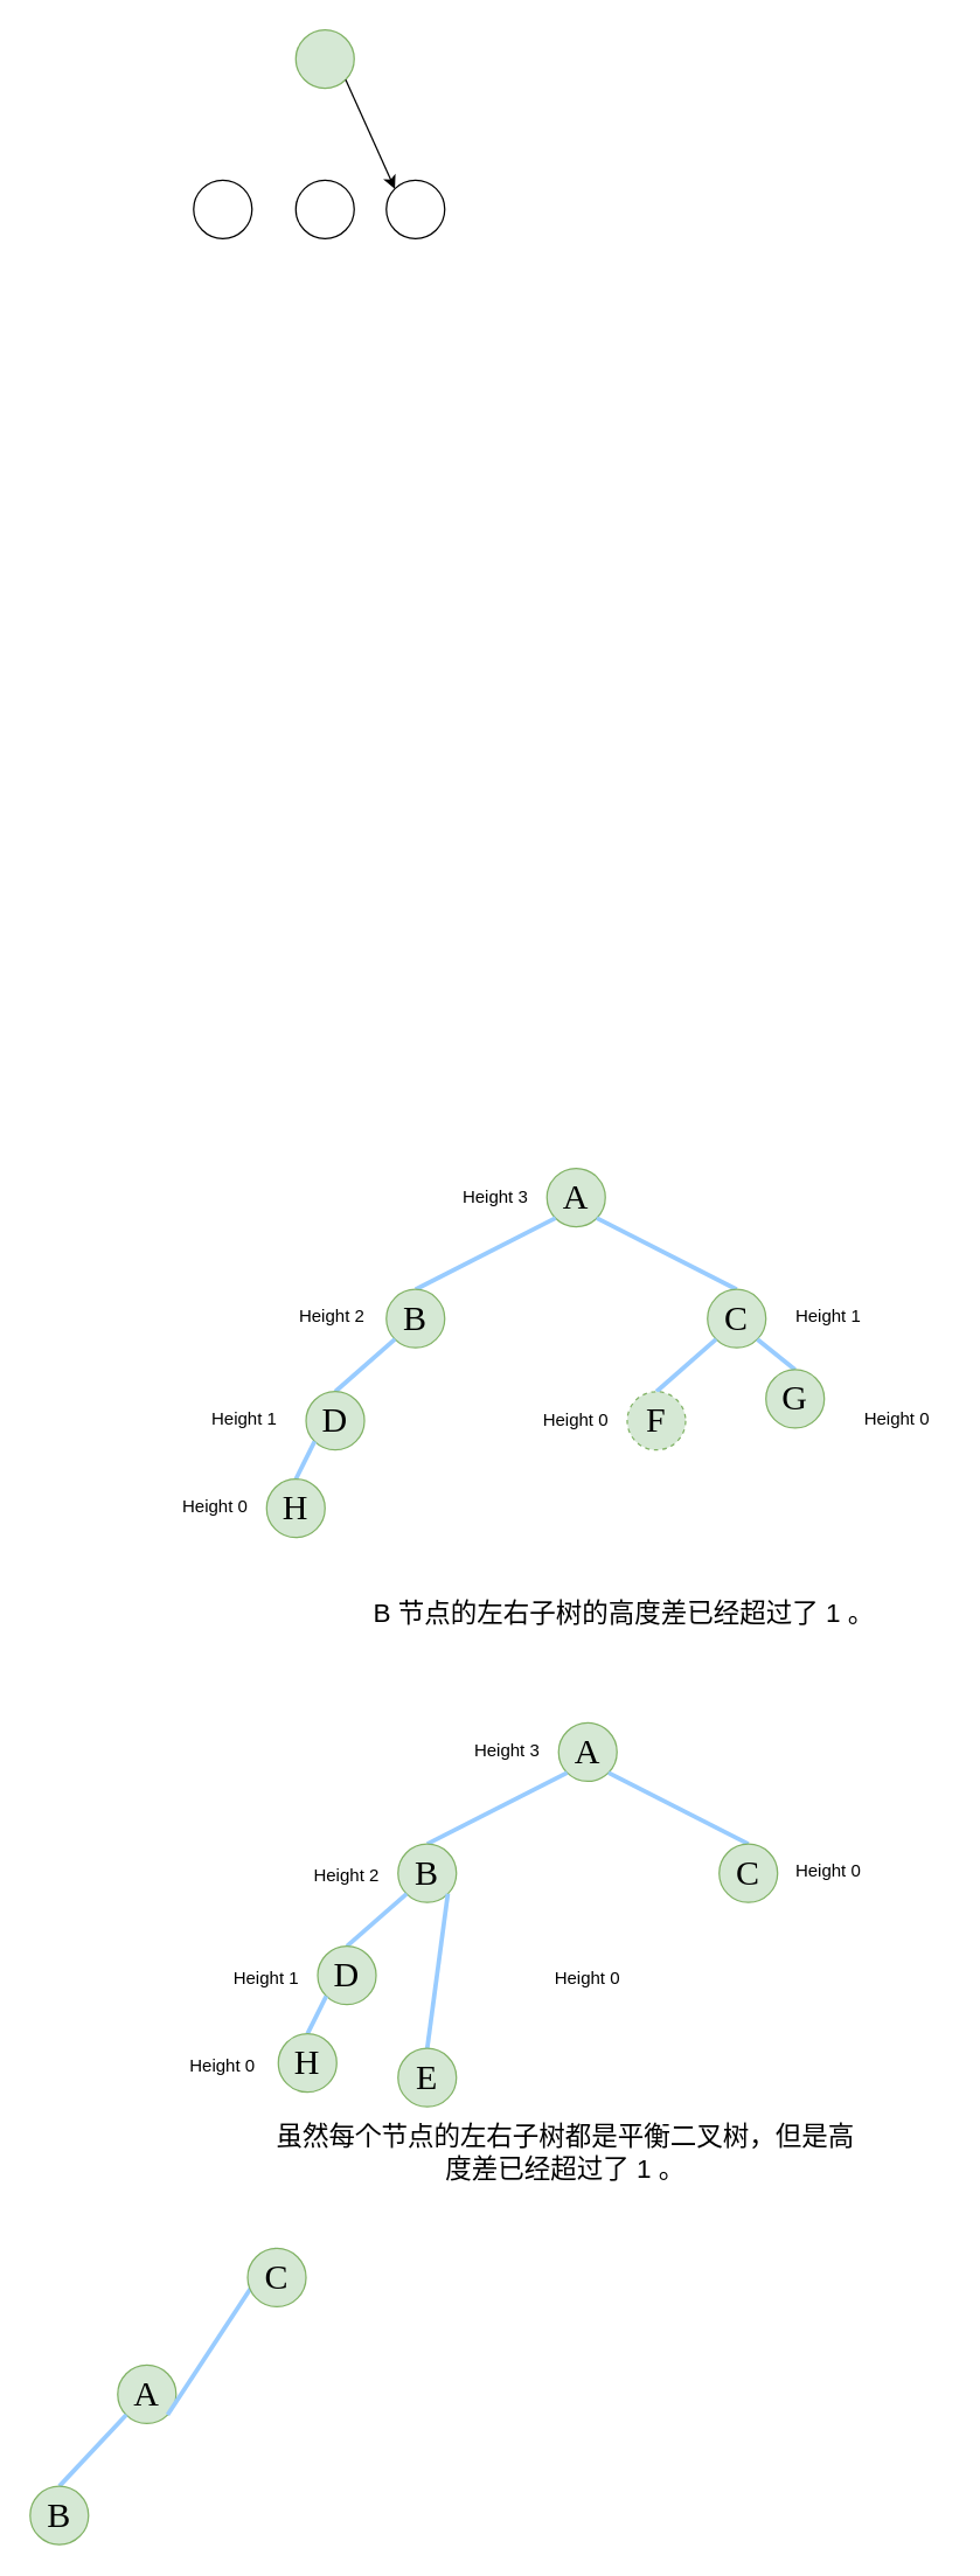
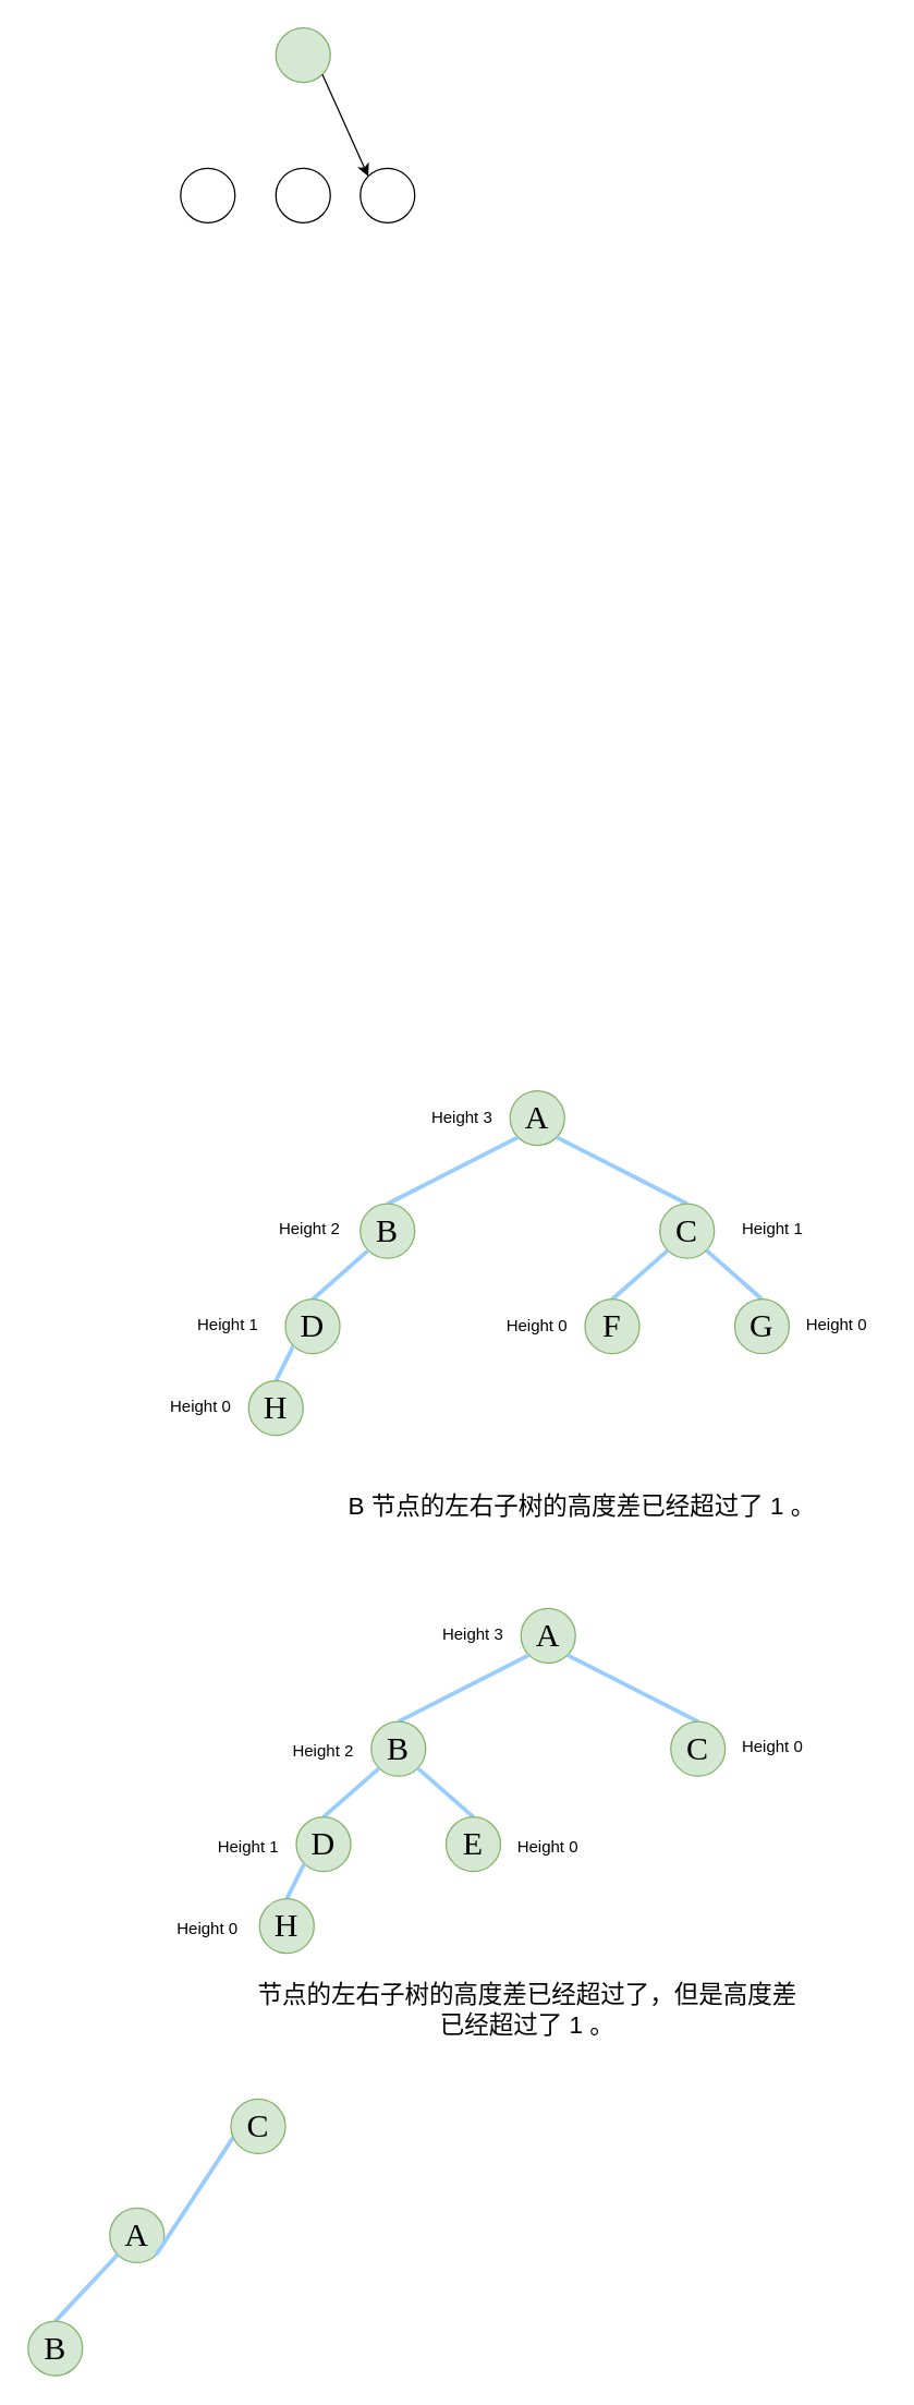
  <mxCell id="0" />
  <mxCell id="1" parent="0" />
  <mxCell id="2" value="" style="ellipse;whiteSpace=wrap;html=1;aspect=fixed;fillColor=#d5e8d4;strokeColor=#82b366;" vertex="1" parent="1"><mxGeometry x="202" y="20" width="40" height="40" as="geometry" /></mxCell>
  <mxCell id="3" style="edgeStyle=none;rounded=0;jumpStyle=none;orthogonalLoop=1;jettySize=auto;html=1;entryX=1;entryY=1;entryDx=0;entryDy=0;endArrow=none;endFill=0;strokeWidth=1;startArrow=classic;startFill=1;exitX=0;exitY=0;exitDx=0;exitDy=0;" edge="1" parent="1" source="4" target="2"><mxGeometry x="90" y="110" as="geometry"><mxPoint x="272" y="130" as="sourcePoint" /></mxGeometry></mxCell>
  <mxCell id="4" value="" style="ellipse;whiteSpace=wrap;html=1;aspect=fixed;fillColor=#FFFFFF;" vertex="1" parent="1"><mxGeometry x="264" y="123" width="40" height="40" as="geometry" /></mxCell>
  <mxCell id="5" value="" style="ellipse;whiteSpace=wrap;html=1;aspect=fixed;fillColor=#FFFFFF;" vertex="1" parent="1"><mxGeometry x="202" y="123" width="40" height="40" as="geometry" /></mxCell>
  <mxCell id="6" value="" style="ellipse;whiteSpace=wrap;html=1;aspect=fixed;fillColor=#FFFFFF;" vertex="1" parent="1"><mxGeometry x="132" y="123" width="40" height="40" as="geometry" /></mxCell>
  <mxCell id="7" value="&lt;font style=&quot;font-size: 24px&quot; face=&quot;Lucida Console&quot;&gt;A&lt;/font&gt;" style="ellipse;whiteSpace=wrap;html=1;aspect=fixed;fillColor=#d5e8d4;strokeColor=#82b366;" vertex="1" parent="1"><mxGeometry x="374" y="800" width="40" height="40" as="geometry" /></mxCell>
  <mxCell id="8" style="edgeStyle=none;rounded=0;jumpStyle=none;orthogonalLoop=1;jettySize=auto;html=1;exitX=0.5;exitY=0;exitDx=0;exitDy=0;entryX=1;entryY=1;entryDx=0;entryDy=0;endArrow=none;endFill=0;strokeColor=#99CCFF;strokeWidth=3;" edge="1" parent="1" source="9" target="7"><mxGeometry x="310" y="870" as="geometry" /></mxCell>
  <mxCell id="9" value="&lt;font style=&quot;font-size: 24px&quot; face=&quot;Lucida Console&quot;&gt;C&lt;/font&gt;" style="ellipse;whiteSpace=wrap;html=1;aspect=fixed;fillColor=#d5e8d4;strokeColor=#82b366;" vertex="1" parent="1"><mxGeometry x="484" y="883" width="40" height="40" as="geometry" /></mxCell>
  <mxCell id="10" style="edgeStyle=none;rounded=0;jumpStyle=none;orthogonalLoop=1;jettySize=auto;html=1;exitX=0.5;exitY=0;exitDx=0;exitDy=0;entryX=0;entryY=1;entryDx=0;entryDy=0;endArrow=none;endFill=0;strokeColor=#99CCFF;strokeWidth=3;" edge="1" parent="1" source="11" target="7"><mxGeometry x="310" y="870" as="geometry" /></mxCell>
  <mxCell id="11" value="&lt;font style=&quot;font-size: 24px&quot; face=&quot;Lucida Console&quot;&gt;B&lt;/font&gt;" style="ellipse;whiteSpace=wrap;html=1;aspect=fixed;fillColor=#d5e8d4;strokeColor=#82b366;" vertex="1" parent="1"><mxGeometry x="264" y="883" width="40" height="40" as="geometry" /></mxCell>
  <mxCell id="12" style="edgeStyle=none;rounded=0;jumpStyle=none;orthogonalLoop=1;jettySize=auto;html=1;exitX=0.5;exitY=0;exitDx=0;exitDy=0;entryX=0;entryY=1;entryDx=0;entryDy=0;endArrow=none;endFill=0;strokeColor=#99CCFF;strokeWidth=3;" edge="1" parent="1" source="13" target="11"><mxGeometry x="310" y="870" as="geometry" /></mxCell>
  <mxCell id="13" value="&lt;font style=&quot;font-size: 24px&quot; face=&quot;Lucida Console&quot;&gt;D&lt;/font&gt;" style="ellipse;whiteSpace=wrap;html=1;aspect=fixed;fillColor=#d5e8d4;strokeColor=#82b366;" vertex="1" parent="1"><mxGeometry x="209" y="953" width="40" height="40" as="geometry" /></mxCell>
  <mxCell id="14" style="rounded=0;orthogonalLoop=1;jettySize=auto;html=1;exitX=0.5;exitY=0;exitDx=0;exitDy=0;entryX=0;entryY=1;entryDx=0;entryDy=0;endArrow=none;endFill=0;jumpStyle=none;fillColor=#dae8fc;strokeWidth=3;strokeColor=#99CCFF;" edge="1" parent="1" source="19" target="13"><mxGeometry x="310" y="1023" as="geometry" /></mxCell>
  <mxCell id="15" style="edgeStyle=none;rounded=0;jumpStyle=none;orthogonalLoop=1;jettySize=auto;html=1;exitX=0.5;exitY=0;exitDx=0;exitDy=0;entryX=1;entryY=1;entryDx=0;entryDy=0;endArrow=none;endFill=0;strokeColor=#99CCFF;strokeWidth=3;" edge="1" parent="1" source="16" target="9"><mxGeometry x="310" y="870" as="geometry" /></mxCell>
- <mxCell id="16" value="&lt;font style=&quot;font-size: 24px&quot; face=&quot;Lucida Console&quot;&gt;G&lt;/font&gt;" style="ellipse;whiteSpace=wrap;html=1;aspect=fixed;fillColor=#d5e8d4;strokeColor=#82b366;" vertex="1" parent="1"><mxGeometry x="524" y="938" width="40" height="40" as="geometry" /></mxCell>
+ <mxCell id="16" value="&lt;font style=&quot;font-size: 24px&quot; face=&quot;Lucida Console&quot;&gt;G&lt;/font&gt;" style="ellipse;whiteSpace=wrap;html=1;aspect=fixed;fillColor=#d5e8d4;strokeColor=#82b366;" vertex="1" parent="1"><mxGeometry x="539" y="953" width="40" height="40" as="geometry" /></mxCell>
  <mxCell id="17" style="edgeStyle=none;rounded=0;jumpStyle=none;orthogonalLoop=1;jettySize=auto;html=1;exitX=0.5;exitY=0;exitDx=0;exitDy=0;entryX=0;entryY=1;entryDx=0;entryDy=0;endArrow=none;endFill=0;strokeColor=#99CCFF;strokeWidth=3;" edge="1" parent="1" source="18" target="9"><mxGeometry x="310" y="870" as="geometry" /></mxCell>
- <mxCell id="18" value="&lt;font style=&quot;font-size: 24px&quot; face=&quot;Lucida Console&quot;&gt;F&lt;/font&gt;" style="ellipse;whiteSpace=wrap;html=1;aspect=fixed;fillColor=#d5e8d4;strokeColor=#82b366;dashed=1;" vertex="1" parent="1"><mxGeometry x="429" y="953" width="40" height="40" as="geometry" /></mxCell>
+ <mxCell id="18" value="&lt;font style=&quot;font-size: 24px&quot; face=&quot;Lucida Console&quot;&gt;F&lt;/font&gt;" style="ellipse;whiteSpace=wrap;html=1;aspect=fixed;fillColor=#d5e8d4;strokeColor=#82b366;" vertex="1" parent="1"><mxGeometry x="429" y="953" width="40" height="40" as="geometry" /></mxCell>
  <mxCell id="19" value="&lt;font style=&quot;font-size: 24px&quot; face=&quot;Lucida Console&quot;&gt;H&lt;/font&gt;" style="ellipse;whiteSpace=wrap;html=1;aspect=fixed;fillColor=#d5e8d4;strokeColor=#82b366;" vertex="1" parent="1"><mxGeometry x="182" y="1013" width="40" height="40" as="geometry" /></mxCell>
  <mxCell id="20" value="&lt;font style=&quot;font-size: 18px&quot;&gt;B 节点的左右子树的高度差已经超过了 1 。&lt;/font&gt;" style="text;html=1;strokeColor=none;fillColor=none;align=center;verticalAlign=middle;whiteSpace=wrap;rounded=0;" vertex="1" parent="1"><mxGeometry x="222" y="1080" width="410" height="50" as="geometry" /></mxCell>
  <mxCell id="21" value="&lt;font style=&quot;font-size: 12px&quot;&gt;Height 0&lt;/font&gt;" style="text;html=1;strokeColor=none;fillColor=none;align=center;verticalAlign=middle;whiteSpace=wrap;rounded=0;" vertex="1" parent="1"><mxGeometry x="112" y="1013" width="70" height="37" as="geometry" /></mxCell>
  <mxCell id="22" value="&lt;font style=&quot;font-size: 12px&quot;&gt;Height 0&lt;/font&gt;" style="text;html=1;strokeColor=none;fillColor=none;align=center;verticalAlign=middle;whiteSpace=wrap;rounded=0;" vertex="1" parent="1"><mxGeometry x="579" y="953" width="70" height="37" as="geometry" /></mxCell>
  <mxCell id="23" value="&lt;font style=&quot;font-size: 12px ; font-weight: normal&quot;&gt;Height 1&lt;/font&gt;" style="text;html=1;strokeColor=none;fillColor=none;align=center;verticalAlign=middle;whiteSpace=wrap;rounded=0;fontStyle=1" vertex="1" parent="1"><mxGeometry x="532" y="883" width="70" height="37" as="geometry" /></mxCell>
  <mxCell id="24" value="&lt;font style=&quot;font-size: 12px&quot;&gt;Height 1&lt;/font&gt;" style="text;html=1;strokeColor=none;fillColor=none;align=center;verticalAlign=middle;whiteSpace=wrap;rounded=0;" vertex="1" parent="1"><mxGeometry x="132" y="953" width="70" height="37" as="geometry" /></mxCell>
  <mxCell id="25" value="&lt;font style=&quot;font-size: 12px&quot;&gt;Height 2&lt;/font&gt;" style="text;html=1;strokeColor=none;fillColor=none;align=center;verticalAlign=middle;whiteSpace=wrap;rounded=0;" vertex="1" parent="1"><mxGeometry x="192" y="883" width="70" height="37" as="geometry" /></mxCell>
  <mxCell id="26" value="&lt;font style=&quot;font-size: 12px&quot;&gt;Height 3&lt;/font&gt;" style="text;html=1;strokeColor=none;fillColor=none;align=center;verticalAlign=middle;whiteSpace=wrap;rounded=0;" vertex="1" parent="1"><mxGeometry x="304" y="801.5" width="70" height="37" as="geometry" /></mxCell>
  <mxCell id="27" value="&lt;font style=&quot;font-size: 12px&quot;&gt;Height 0&lt;/font&gt;" style="text;html=1;strokeColor=none;fillColor=none;align=center;verticalAlign=middle;whiteSpace=wrap;rounded=0;" vertex="1" parent="1"><mxGeometry x="359" y="954.5" width="70" height="37" as="geometry" /></mxCell>
  <mxCell id="28" value="&lt;font style=&quot;font-size: 24px&quot; face=&quot;Lucida Console&quot;&gt;A&lt;/font&gt;" style="ellipse;whiteSpace=wrap;html=1;aspect=fixed;fillColor=#d5e8d4;strokeColor=#82b366;" vertex="1" parent="1"><mxGeometry x="382" y="1180" width="40" height="40" as="geometry" /></mxCell>
  <mxCell id="29" style="edgeStyle=none;rounded=0;jumpStyle=none;orthogonalLoop=1;jettySize=auto;html=1;exitX=0.5;exitY=0;exitDx=0;exitDy=0;entryX=1;entryY=1;entryDx=0;entryDy=0;endArrow=none;endFill=0;strokeColor=#99CCFF;strokeWidth=3;" edge="1" parent="1" source="30" target="28"><mxGeometry x="318" y="1250" as="geometry" /></mxCell>
  <mxCell id="30" value="&lt;font style=&quot;font-size: 24px&quot; face=&quot;Lucida Console&quot;&gt;C&lt;/font&gt;" style="ellipse;whiteSpace=wrap;html=1;aspect=fixed;fillColor=#d5e8d4;strokeColor=#82b366;" vertex="1" parent="1"><mxGeometry x="492" y="1263" width="40" height="40" as="geometry" /></mxCell>
  <mxCell id="31" style="edgeStyle=none;rounded=0;jumpStyle=none;orthogonalLoop=1;jettySize=auto;html=1;exitX=0.5;exitY=0;exitDx=0;exitDy=0;entryX=0;entryY=1;entryDx=0;entryDy=0;endArrow=none;endFill=0;strokeColor=#99CCFF;strokeWidth=3;" edge="1" parent="1" source="32" target="28"><mxGeometry x="318" y="1250" as="geometry" /></mxCell>
  <mxCell id="32" value="&lt;font style=&quot;font-size: 24px&quot; face=&quot;Lucida Console&quot;&gt;B&lt;/font&gt;" style="ellipse;whiteSpace=wrap;html=1;aspect=fixed;fillColor=#d5e8d4;strokeColor=#82b366;" vertex="1" parent="1"><mxGeometry x="272" y="1263" width="40" height="40" as="geometry" /></mxCell>
  <mxCell id="33" style="edgeStyle=none;rounded=0;jumpStyle=none;orthogonalLoop=1;jettySize=auto;html=1;exitX=0.5;exitY=0;exitDx=0;exitDy=0;entryX=0;entryY=1;entryDx=0;entryDy=0;endArrow=none;endFill=0;strokeColor=#99CCFF;strokeWidth=3;" edge="1" parent="1" source="34" target="32"><mxGeometry x="318" y="1250" as="geometry" /></mxCell>
  <mxCell id="34" value="&lt;font style=&quot;font-size: 24px&quot; face=&quot;Lucida Console&quot;&gt;D&lt;/font&gt;" style="ellipse;whiteSpace=wrap;html=1;aspect=fixed;fillColor=#d5e8d4;strokeColor=#82b366;" vertex="1" parent="1"><mxGeometry x="217" y="1333" width="40" height="40" as="geometry" /></mxCell>
  <mxCell id="35" style="rounded=0;orthogonalLoop=1;jettySize=auto;html=1;exitX=0.5;exitY=0;exitDx=0;exitDy=0;entryX=0;entryY=1;entryDx=0;entryDy=0;endArrow=none;endFill=0;jumpStyle=none;fillColor=#dae8fc;strokeWidth=3;strokeColor=#99CCFF;" edge="1" parent="1" source="38" target="34"><mxGeometry x="318" y="1403" as="geometry" /></mxCell>
  <mxCell id="36" style="edgeStyle=none;rounded=0;jumpStyle=none;orthogonalLoop=1;jettySize=auto;html=1;exitX=0.5;exitY=0;exitDx=0;exitDy=0;entryX=1;entryY=1;entryDx=0;entryDy=0;endArrow=none;endFill=0;strokeColor=#99CCFF;strokeWidth=3;" edge="1" parent="1" source="37" target="32"><mxGeometry x="318" y="1250" as="geometry" /></mxCell>
- <mxCell id="37" value="&lt;font style=&quot;font-size: 24px&quot; face=&quot;Lucida Console&quot;&gt;E&lt;/font&gt;" style="ellipse;whiteSpace=wrap;html=1;aspect=fixed;fillColor=#d5e8d4;strokeColor=#82b366;" vertex="1" parent="1"><mxGeometry x="272" y="1403" width="40" height="40" as="geometry" /></mxCell>
+ <mxCell id="37" value="&lt;font style=&quot;font-size: 24px&quot; face=&quot;Lucida Console&quot;&gt;E&lt;/font&gt;" style="ellipse;whiteSpace=wrap;html=1;aspect=fixed;fillColor=#d5e8d4;strokeColor=#82b366;" vertex="1" parent="1"><mxGeometry x="327" y="1333" width="40" height="40" as="geometry" /></mxCell>
  <mxCell id="38" value="&lt;font style=&quot;font-size: 24px&quot; face=&quot;Lucida Console&quot;&gt;H&lt;/font&gt;" style="ellipse;whiteSpace=wrap;html=1;aspect=fixed;fillColor=#d5e8d4;strokeColor=#82b366;" vertex="1" parent="1"><mxGeometry x="190" y="1393" width="40" height="40" as="geometry" /></mxCell>
- <mxCell id="39" value="&lt;font style=&quot;font-size: 18px&quot;&gt;虽然每个节点的左右子树都是平衡二叉树，但是高度差已经超过了 1 。&lt;/font&gt;" style="text;html=1;strokeColor=none;fillColor=none;align=center;verticalAlign=middle;whiteSpace=wrap;rounded=0;" vertex="1" parent="1"><mxGeometry x="182" y="1450" width="410" height="50" as="geometry" /></mxCell>
+ <mxCell id="39" value="&lt;font style=&quot;font-size: 18px&quot;&gt;节点的左右子树的高度差已经超过了，但是高度差已经超过了 1 。&lt;/font&gt;" style="text;html=1;strokeColor=none;fillColor=none;align=center;verticalAlign=middle;whiteSpace=wrap;rounded=0;" vertex="1" parent="1"><mxGeometry x="182" y="1450" width="410" height="50" as="geometry" /></mxCell>
  <mxCell id="40" value="&lt;font style=&quot;font-size: 12px&quot;&gt;Height 0&lt;/font&gt;" style="text;html=1;strokeColor=none;fillColor=none;align=center;verticalAlign=middle;whiteSpace=wrap;rounded=0;" vertex="1" parent="1"><mxGeometry x="117" y="1396" width="70" height="37" as="geometry" /></mxCell>
  <mxCell id="41" value="&lt;font style=&quot;font-size: 12px&quot;&gt;Height 1&lt;/font&gt;" style="text;html=1;strokeColor=none;fillColor=none;align=center;verticalAlign=middle;whiteSpace=wrap;rounded=0;" vertex="1" parent="1"><mxGeometry x="147" y="1336" width="70" height="37" as="geometry" /></mxCell>
  <mxCell id="42" value="&lt;font style=&quot;font-size: 12px&quot;&gt;Height 0&lt;/font&gt;" style="text;html=1;strokeColor=none;fillColor=none;align=center;verticalAlign=middle;whiteSpace=wrap;rounded=0;" vertex="1" parent="1"><mxGeometry x="367" y="1336" width="70" height="37" as="geometry" /></mxCell>
  <mxCell id="43" value="&lt;font style=&quot;font-size: 12px&quot;&gt;Height 0&lt;/font&gt;" style="text;html=1;strokeColor=none;fillColor=none;align=center;verticalAlign=middle;whiteSpace=wrap;rounded=0;" vertex="1" parent="1"><mxGeometry x="532" y="1263" width="70" height="37" as="geometry" /></mxCell>
  <mxCell id="44" value="&lt;font style=&quot;font-size: 12px&quot;&gt;Height 2&lt;/font&gt;" style="text;html=1;strokeColor=none;fillColor=none;align=center;verticalAlign=middle;whiteSpace=wrap;rounded=0;" vertex="1" parent="1"><mxGeometry x="202" y="1266" width="70" height="37" as="geometry" /></mxCell>
  <mxCell id="45" value="&lt;font style=&quot;font-size: 12px&quot;&gt;Height 3&lt;/font&gt;" style="text;html=1;strokeColor=none;fillColor=none;align=center;verticalAlign=middle;whiteSpace=wrap;rounded=0;" vertex="1" parent="1"><mxGeometry x="312" y="1180" width="70" height="37" as="geometry" /></mxCell>
  <mxCell id="46" value="&lt;font style=&quot;font-size: 24px&quot; face=&quot;Lucida Console&quot;&gt;A&lt;/font&gt;" style="ellipse;whiteSpace=wrap;html=1;aspect=fixed;fillColor=#d5e8d4;strokeColor=#82b366;" vertex="1" parent="1"><mxGeometry x="80" y="1620" width="40" height="40" as="geometry" /></mxCell>
  <mxCell id="47" style="edgeStyle=none;rounded=0;jumpStyle=none;orthogonalLoop=1;jettySize=auto;html=1;exitX=0.5;exitY=0;exitDx=0;exitDy=0;entryX=1;entryY=1;entryDx=0;entryDy=0;endArrow=none;endFill=0;strokeColor=#99CCFF;strokeWidth=3;" edge="1" parent="1" source="48" target="46"><mxGeometry x="16" y="1690" as="geometry" /></mxCell>
  <mxCell id="48" value="&lt;font style=&quot;font-size: 24px&quot; face=&quot;Lucida Console&quot;&gt;C&lt;/font&gt;" style="ellipse;whiteSpace=wrap;html=1;aspect=fixed;fillColor=#d5e8d4;strokeColor=#82b366;" vertex="1" parent="1"><mxGeometry x="169" y="1540" width="40" height="40" as="geometry" /></mxCell>
  <mxCell id="49" style="edgeStyle=none;rounded=0;jumpStyle=none;orthogonalLoop=1;jettySize=auto;html=1;exitX=0.5;exitY=0;exitDx=0;exitDy=0;entryX=0;entryY=1;entryDx=0;entryDy=0;endArrow=none;endFill=0;strokeColor=#99CCFF;strokeWidth=3;" edge="1" parent="1" source="50" target="46"><mxGeometry x="16" y="1690" as="geometry" /></mxCell>
  <mxCell id="50" value="&lt;font style=&quot;font-size: 24px&quot; face=&quot;Lucida Console&quot;&gt;B&lt;/font&gt;" style="ellipse;whiteSpace=wrap;html=1;aspect=fixed;fillColor=#d5e8d4;strokeColor=#82b366;" vertex="1" parent="1"><mxGeometry x="20" y="1703" width="40" height="40" as="geometry" /></mxCell>
